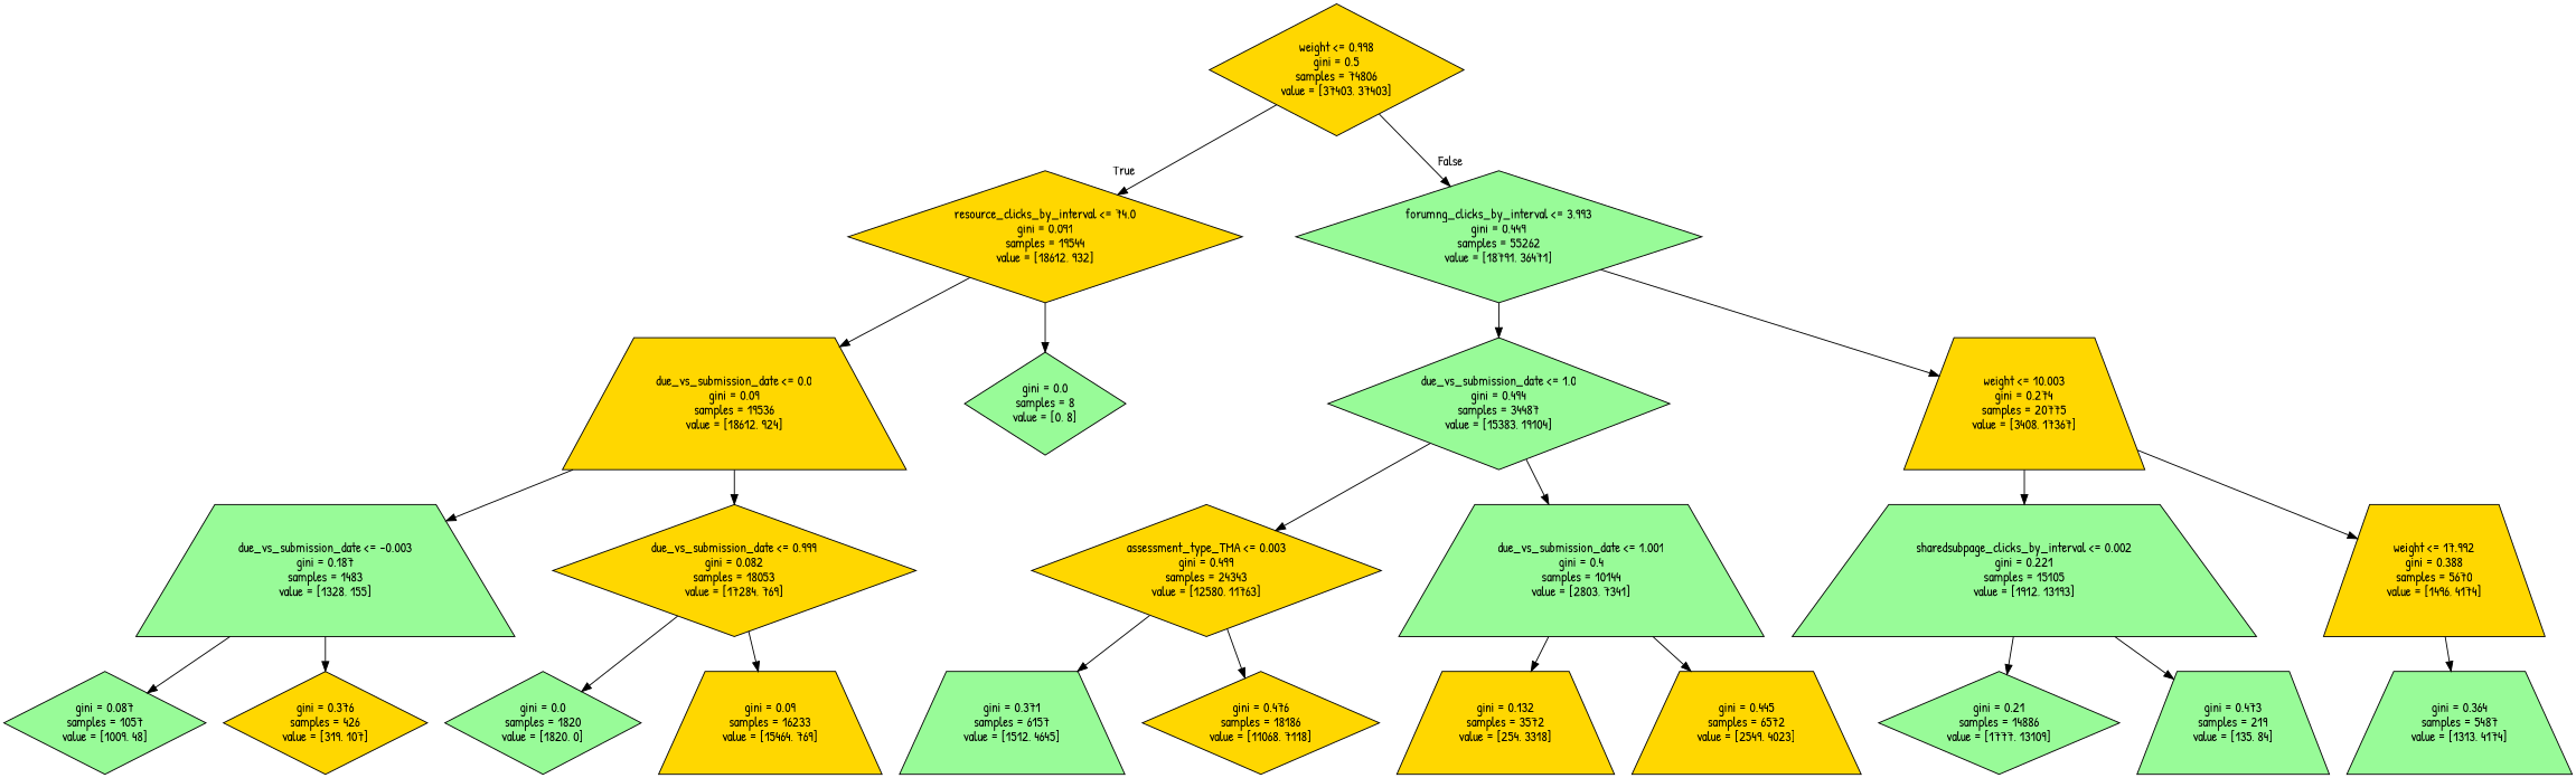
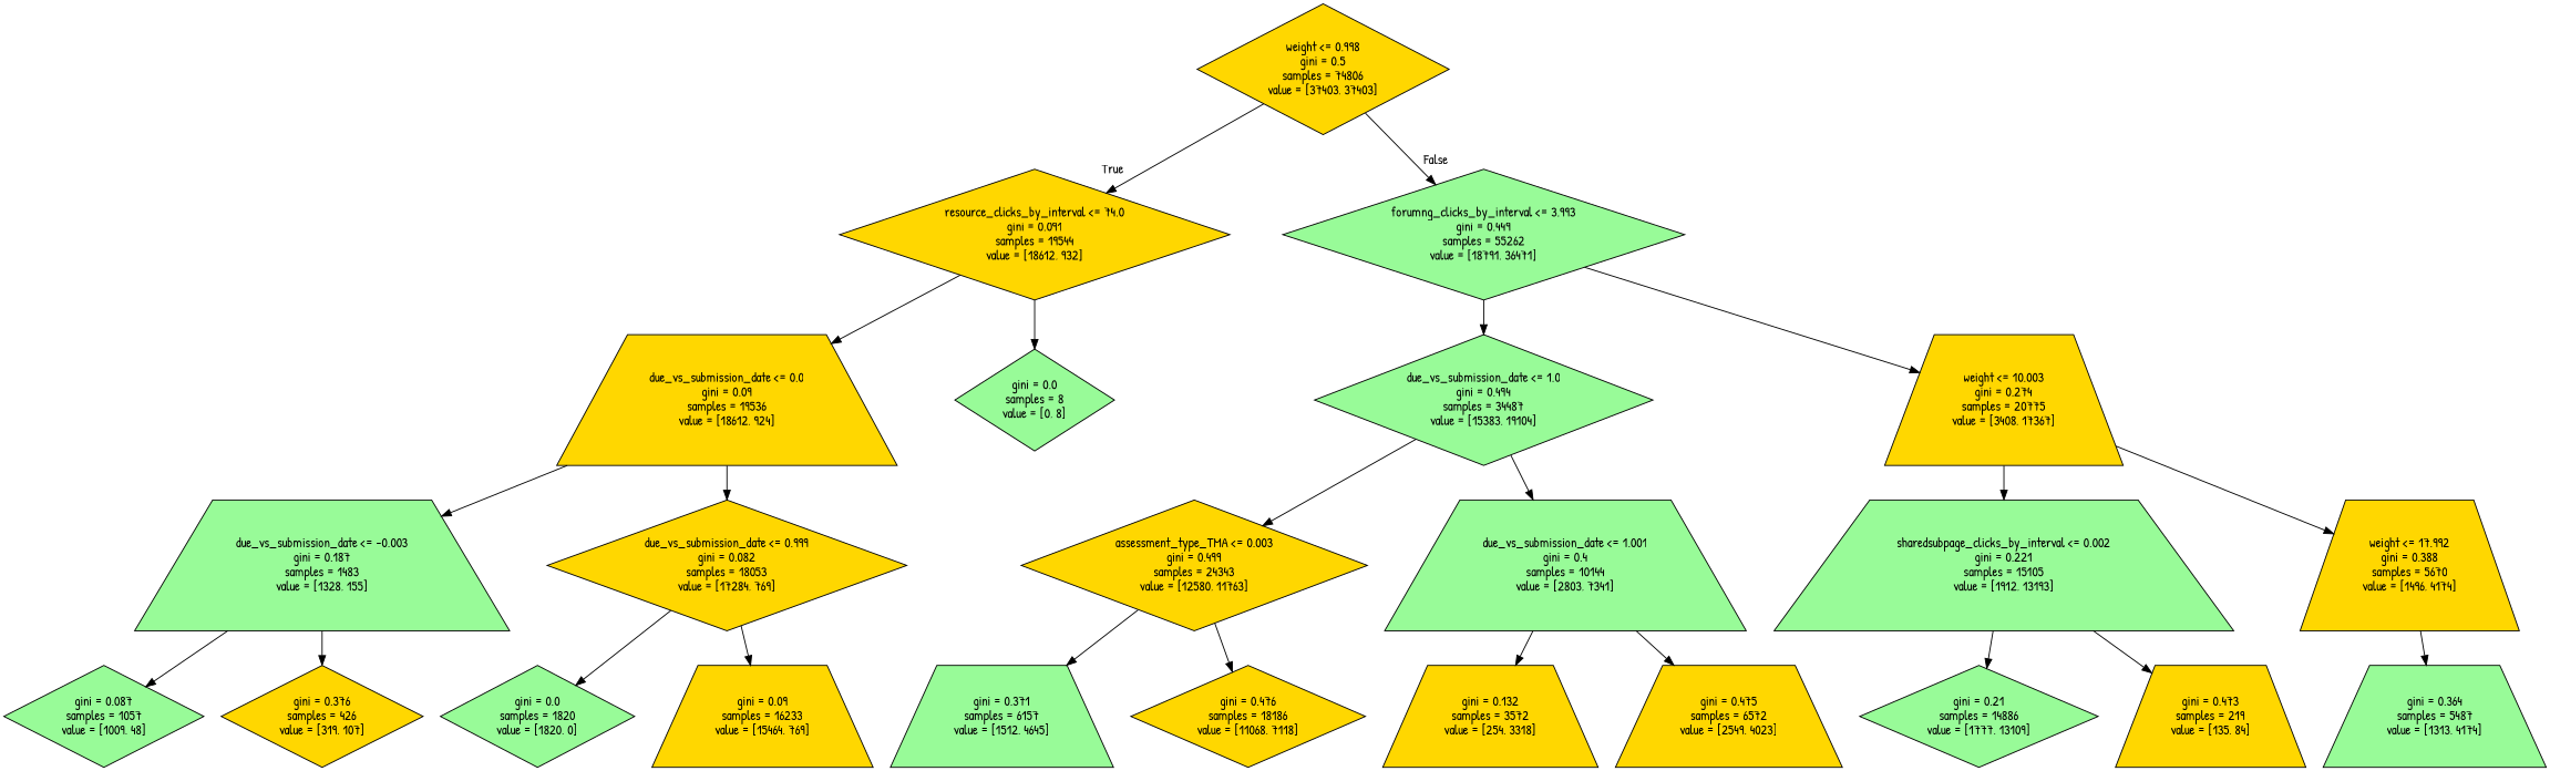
  digraph {
    fontname="Patrick Hand"
    node [color=black fillcolor=gold fontname="Patrick Hand" shape=diamond style=filled]
    edge [fontname="Patrick Hand"]
    n1 [label="weight <= 0.998\ngini = 0.5\nsamples = 74806\nvalue = [37403, 37403]"]
    n2 [label="resource_clicks_by_interval <= 74.0\ngini = 0.091\nsamples = 19544\nvalue = [18612, 932]"]
    n3 [fillcolor=palegreen label="forumng_clicks_by_interval <= 3.993\ngini = 0.449\nsamples = 55262\nvalue = [18791, 36471]"]
    n4 [label="due_vs_submission_date <= 0.0\ngini = 0.09\nsamples = 19536\nvalue = [18612, 924]" shape=trapezium]
    n5 [fillcolor=palegreen label="gini = 0.0\nsamples = 8\nvalue = [0, 8]"]
    n6 [fillcolor=palegreen label="due_vs_submission_date <= 1.0\ngini = 0.494\nsamples = 34487\nvalue = [15383, 19104]"]
    n7 [label="weight <= 10.003\ngini = 0.274\nsamples = 20775\nvalue = [3408, 17367]" shape=trapezium]
    n8 [fillcolor=palegreen label="due_vs_submission_date <= -0.003\ngini = 0.187\nsamples = 1483\nvalue = [1328, 155]" shape=trapezium]
    n9 [label="due_vs_submission_date <= 0.999\ngini = 0.082\nsamples = 18053\nvalue = [17284, 769]"]
    n10 [fillcolor=palegreen label="gini = 0.087\nsamples = 1057\nvalue = [1009, 48]"]
    n11 [label="gini = 0.376\nsamples = 426\nvalue = [319, 107]"]
    n12 [fillcolor=palegreen label="gini = 0.0\nsamples = 1820\nvalue = [1820, 0]"]
    n13 [label="gini = 0.09\nsamples = 16233\nvalue = [15464, 769]" shape=trapezium]
    n14 [label="assessment_type_TMA <= 0.003\ngini = 0.499\nsamples = 24343\nvalue = [12580, 11763]"]
    n15 [fillcolor=palegreen label="due_vs_submission_date <= 1.001\ngini = 0.4\nsamples = 10144\nvalue = [2803, 7341]" shape=trapezium]
    n16 [fillcolor=palegreen label="sharedsubpage_clicks_by_interval <= 0.002\ngini = 0.221\nsamples = 15105\nvalue = [1912, 13193]" shape=trapezium]
    n17 [label="weight <= 17.992\ngini = 0.388\nsamples = 5670\nvalue = [1496, 4174]" shape=trapezium]
    n18 [fillcolor=palegreen label="gini = 0.371\nsamples = 6157\nvalue = [1512, 4645]" shape=trapezium]
    n19 [label="gini = 0.476\nsamples = 18186\nvalue = [11068, 7118]"]
    n20 [label="gini = 0.132\nsamples = 3572\nvalue = [254, 3318]" shape=trapezium]
-   n21 [label="gini = 0.445\nsamples = 6572\nvalue = [2549, 4023]" shape=trapezium]
+   n21 [label="gini = 0.475\nsamples = 6572\nvalue = [2549, 4023]" shape=trapezium]
    n22 [fillcolor=palegreen label="gini = 0.21\nsamples = 14886\nvalue = [1777, 13109]"]
-   n23 [fillcolor=palegreen label="gini = 0.473\nsamples = 219\nvalue = [135, 84]" shape=trapezium]
+   n23 [label="gini = 0.473\nsamples = 219\nvalue = [135, 84]" shape=trapezium]
    n24 [fillcolor=palegreen label="gini = 0.364\nsamples = 5487\nvalue = [1313, 4174]" shape=trapezium]
    n1 -> n2 [headlabel=True labelangle=45 labeldistance=2.5]
    n1 -> n3 [headlabel=False labelangle=-45 labeldistance=2.5]
    n2 -> n4
    n2 -> n5
    n3 -> n6
    n3 -> n7
    n4 -> n8
    n4 -> n9
    n6 -> n14
    n6 -> n15
    n7 -> n16
    n7 -> n17
    n8 -> n10
    n8 -> n11
    n9 -> n12
    n9 -> n13
    n14 -> n18
    n14 -> n19
    n15 -> n20
    n15 -> n21
    n16 -> n22
    n16 -> n23
    n17 -> n24
  }
